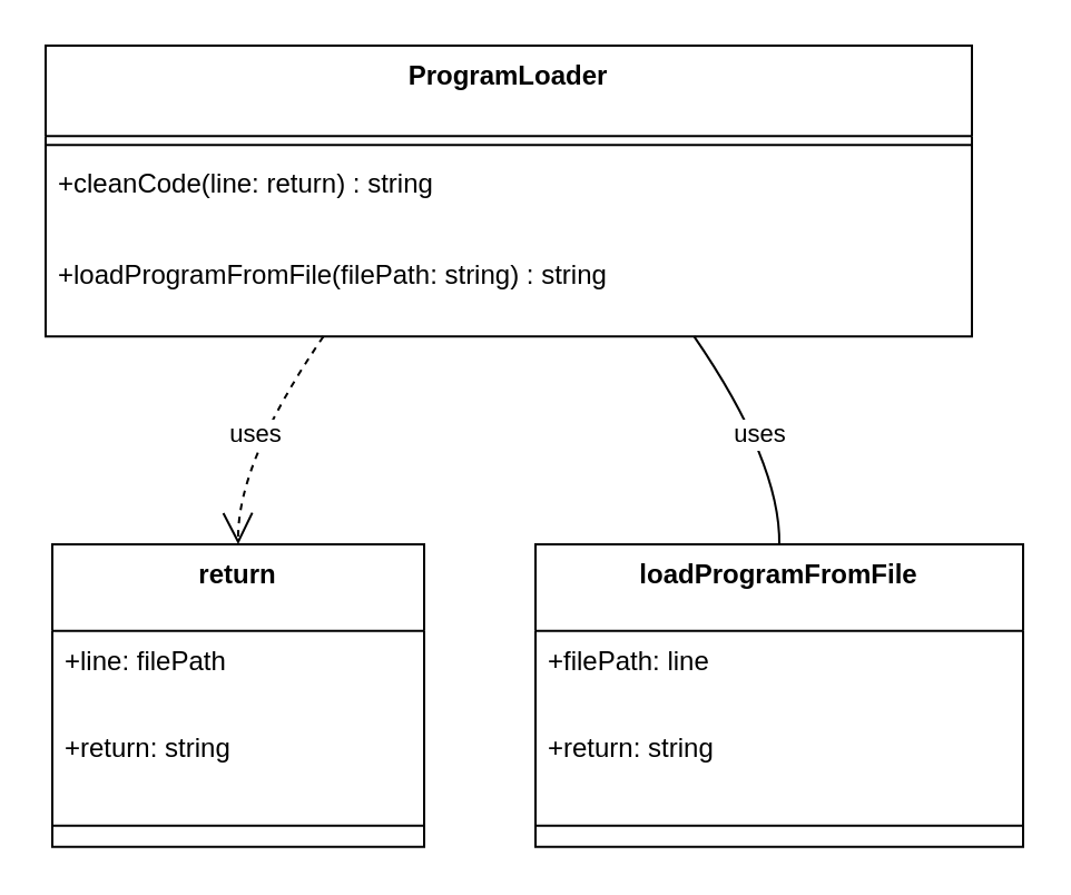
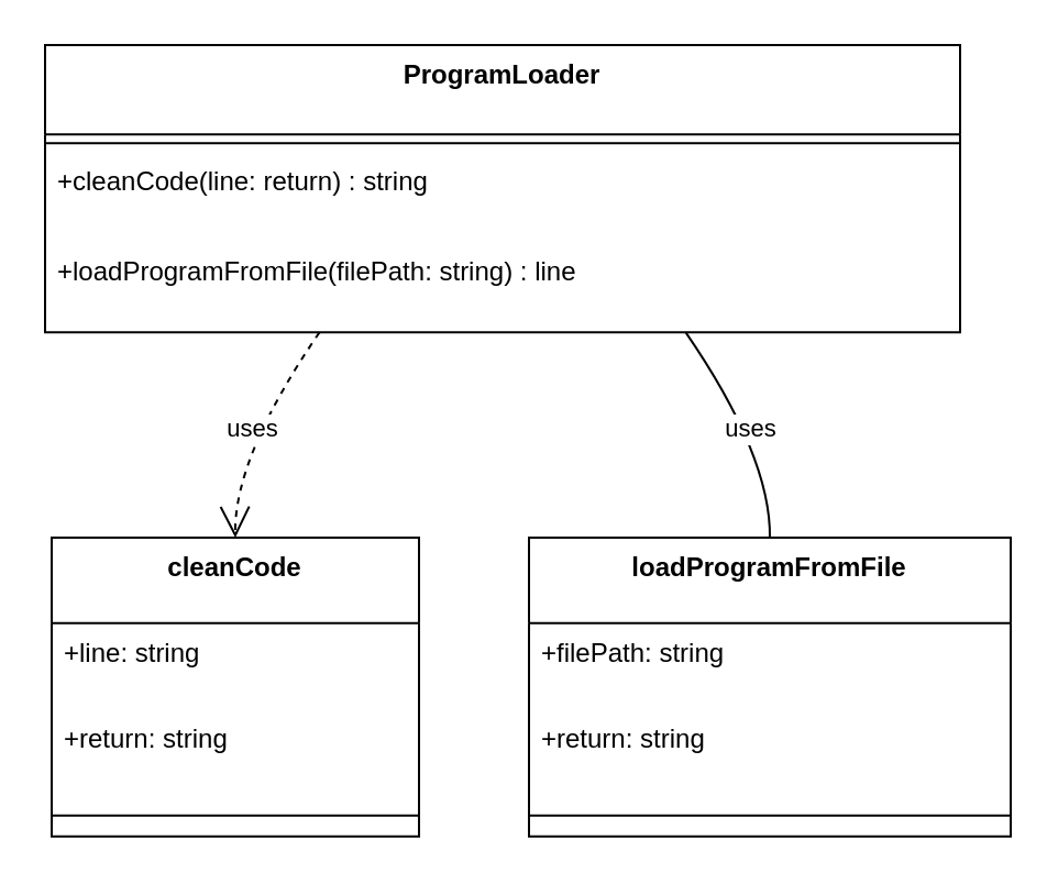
  <mxCell id="0" />
  <mxCell id="1" parent="0" />
  <mxCell id="2" value="ProgramLoader" style="swimlane;fontStyle=1;align=center;verticalAlign=top;childLayout=stackLayout;horizontal=1;startSize=40.571;horizontalStack=0;resizeParent=1;resizeParentMax=0;resizeLast=0;collapsible=0;marginBottom=0;" vertex="1" parent="1"><mxGeometry x="20" y="20" width="416" height="130.571" as="geometry" /></mxCell>
  <mxCell id="3" style="line;strokeWidth=1;fillColor=none;align=left;verticalAlign=middle;spacingTop=-1;spacingLeft=3;spacingRight=3;rotatable=0;labelPosition=right;points=[];portConstraint=eastwest;strokeColor=inherit;" vertex="1" parent="2"><mxGeometry y="40.571" width="416" height="8" as="geometry" /></mxCell>
  <mxCell id="4" value="+cleanCode(line: return) : string" style="text;strokeColor=none;fillColor=none;align=left;verticalAlign=top;spacingLeft=4;spacingRight=4;overflow=hidden;rotatable=0;points=[[0,0.5],[1,0.5]];portConstraint=eastwest;" vertex="1" parent="2"><mxGeometry y="48.571" width="416" height="41" as="geometry" /></mxCell>
- <mxCell id="5" value="+loadProgramFromFile(filePath: string) : string" style="text;strokeColor=none;fillColor=none;align=left;verticalAlign=top;spacingLeft=4;spacingRight=4;overflow=hidden;rotatable=0;points=[[0,0.5],[1,0.5]];portConstraint=eastwest;" vertex="1" parent="2"><mxGeometry y="89.571" width="416" height="41" as="geometry" /></mxCell>
- <mxCell id="6" value="return" style="swimlane;fontStyle=1;align=center;verticalAlign=top;childLayout=stackLayout;horizontal=1;startSize=38.857;horizontalStack=0;resizeParent=1;resizeParentMax=0;resizeLast=0;collapsible=0;marginBottom=0;" vertex="1" parent="1"><mxGeometry x="23" y="244" width="167" height="135.857" as="geometry" /></mxCell>
- <mxCell id="7" value="+line: filePath" style="text;strokeColor=none;fillColor=none;align=left;verticalAlign=top;spacingLeft=4;spacingRight=4;overflow=hidden;rotatable=0;points=[[0,0.5],[1,0.5]];portConstraint=eastwest;" vertex="1" parent="6"><mxGeometry y="38.857" width="167" height="39" as="geometry" /></mxCell>
+ <mxCell id="5" value="+loadProgramFromFile(filePath: string) : line" style="text;strokeColor=none;fillColor=none;align=left;verticalAlign=top;spacingLeft=4;spacingRight=4;overflow=hidden;rotatable=0;points=[[0,0.5],[1,0.5]];portConstraint=eastwest;" vertex="1" parent="2"><mxGeometry y="89.571" width="416" height="41" as="geometry" /></mxCell>
+ <mxCell id="6" value="cleanCode" style="swimlane;fontStyle=1;align=center;verticalAlign=top;childLayout=stackLayout;horizontal=1;startSize=38.857;horizontalStack=0;resizeParent=1;resizeParentMax=0;resizeLast=0;collapsible=0;marginBottom=0;" vertex="1" parent="1"><mxGeometry x="23" y="244" width="167" height="135.857" as="geometry" /></mxCell>
+ <mxCell id="7" value="+line: string" style="text;strokeColor=none;fillColor=none;align=left;verticalAlign=top;spacingLeft=4;spacingRight=4;overflow=hidden;rotatable=0;points=[[0,0.5],[1,0.5]];portConstraint=eastwest;" vertex="1" parent="6"><mxGeometry y="38.857" width="167" height="39" as="geometry" /></mxCell>
  <mxCell id="8" value="+return: string" style="text;strokeColor=none;fillColor=none;align=left;verticalAlign=top;spacingLeft=4;spacingRight=4;overflow=hidden;rotatable=0;points=[[0,0.5],[1,0.5]];portConstraint=eastwest;" vertex="1" parent="6"><mxGeometry y="77.857" width="167" height="39" as="geometry" /></mxCell>
  <mxCell id="9" style="line;strokeWidth=1;fillColor=none;align=left;verticalAlign=middle;spacingTop=-1;spacingLeft=3;spacingRight=3;rotatable=0;labelPosition=right;points=[];portConstraint=eastwest;strokeColor=inherit;" vertex="1" parent="6"><mxGeometry y="116.857" width="167" height="19" as="geometry" /></mxCell>
  <mxCell id="10" value="loadProgramFromFile" style="swimlane;fontStyle=1;align=center;verticalAlign=top;childLayout=stackLayout;horizontal=1;startSize=38.857;horizontalStack=0;resizeParent=1;resizeParentMax=0;resizeLast=0;collapsible=0;marginBottom=0;" vertex="1" parent="1"><mxGeometry x="240" y="244" width="219" height="135.857" as="geometry" /></mxCell>
- <mxCell id="11" value="+filePath: line" style="text;strokeColor=none;fillColor=none;align=left;verticalAlign=top;spacingLeft=4;spacingRight=4;overflow=hidden;rotatable=0;points=[[0,0.5],[1,0.5]];portConstraint=eastwest;" vertex="1" parent="10"><mxGeometry y="38.857" width="219" height="39" as="geometry" /></mxCell>
+ <mxCell id="11" value="+filePath: string" style="text;strokeColor=none;fillColor=none;align=left;verticalAlign=top;spacingLeft=4;spacingRight=4;overflow=hidden;rotatable=0;points=[[0,0.5],[1,0.5]];portConstraint=eastwest;" vertex="1" parent="10"><mxGeometry y="38.857" width="219" height="39" as="geometry" /></mxCell>
  <mxCell id="12" value="+return: string" style="text;strokeColor=none;fillColor=none;align=left;verticalAlign=top;spacingLeft=4;spacingRight=4;overflow=hidden;rotatable=0;points=[[0,0.5],[1,0.5]];portConstraint=eastwest;" vertex="1" parent="10"><mxGeometry y="77.857" width="219" height="39" as="geometry" /></mxCell>
  <mxCell id="13" style="line;strokeWidth=1;fillColor=none;align=left;verticalAlign=middle;spacingTop=-1;spacingLeft=3;spacingRight=3;rotatable=0;labelPosition=right;points=[];portConstraint=eastwest;strokeColor=inherit;" vertex="1" parent="10"><mxGeometry y="116.857" width="219" height="19" as="geometry" /></mxCell>
  <mxCell id="14" value="uses" style="curved=1;startArrow=none;endArrow=open;endSize=12;exitX=0.3;exitY=1;entryX=0.5;entryY=0;rounded=0;dashed=1;" edge="1" parent="1" source="2" target="6"><mxGeometry relative="1" as="geometry"><Array as="points"><mxPoint x="106" y="207" /></Array></mxGeometry></mxCell>
  <mxCell id="15" value="uses" style="curved=1;startArrow=none;endArrow=none;endSize=12;exitX=0.7;exitY=1;entryX=0.5;entryY=0;rounded=0;" edge="1" parent="1" source="2" target="10"><mxGeometry relative="1" as="geometry"><Array as="points"><mxPoint x="350" y="207" /></Array></mxGeometry></mxCell>
